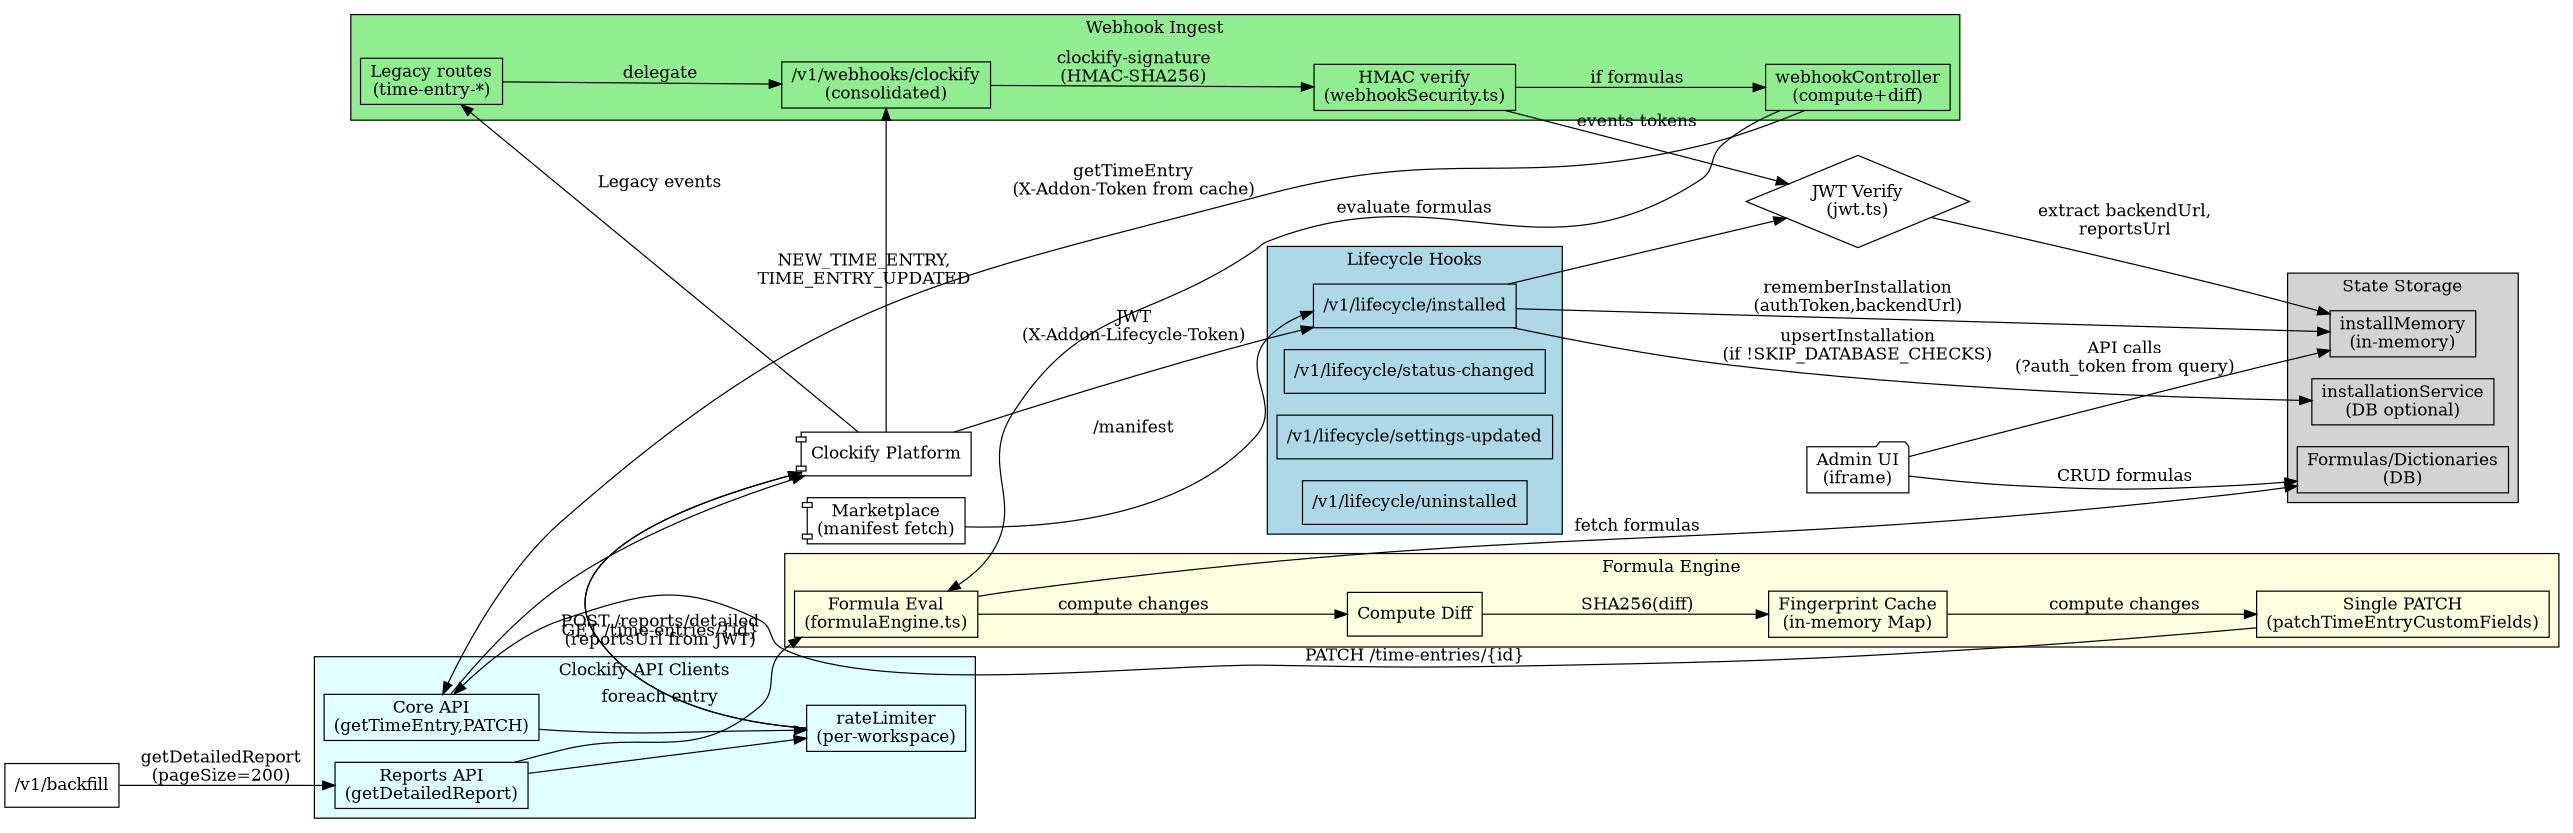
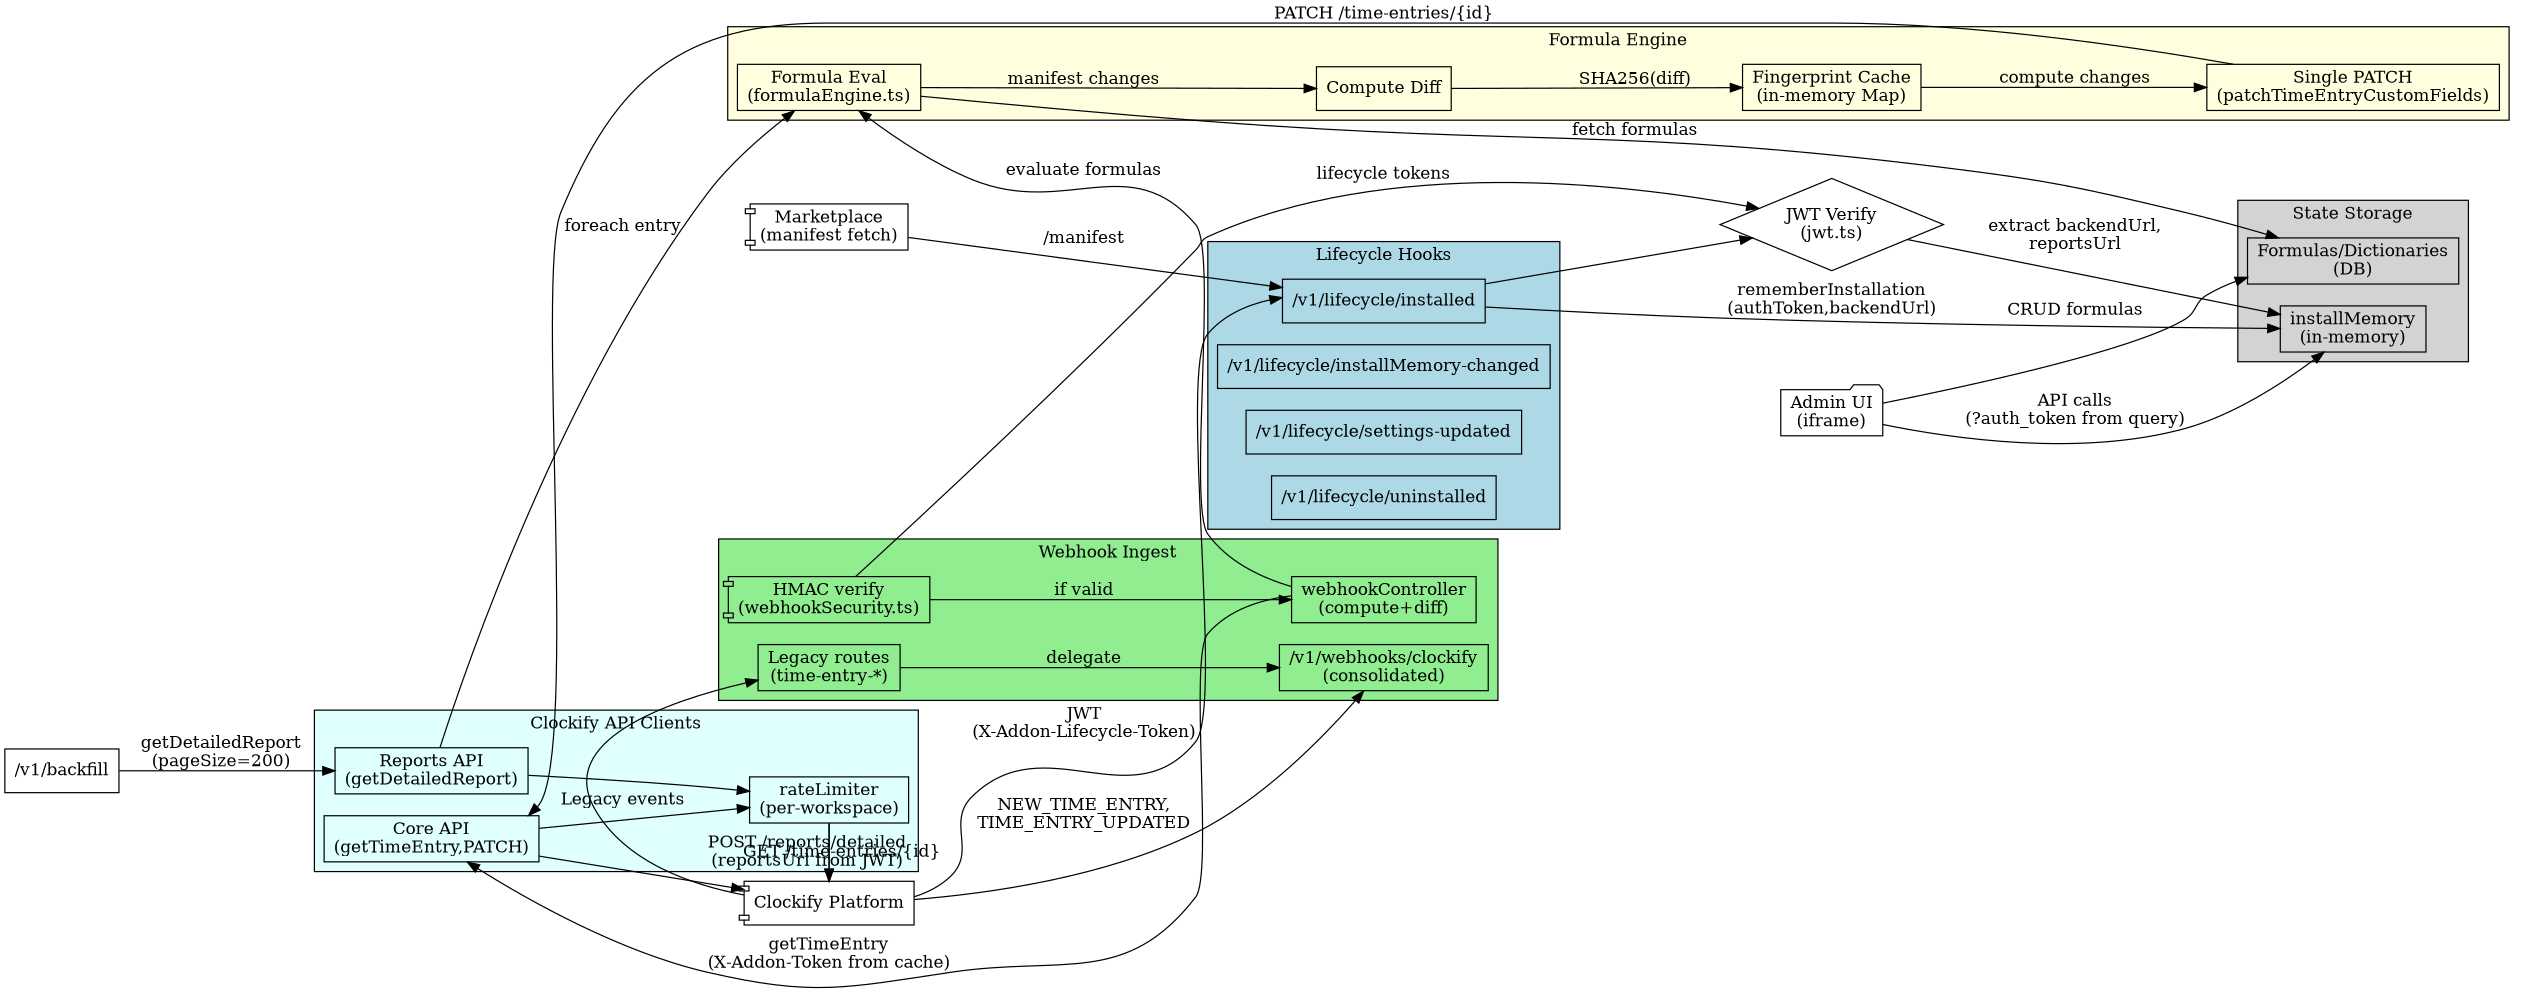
  digraph {
    rankdir=LR
    node [shape=box]
    n1 [label="Clockify Platform" shape=component]
    n2 [label="Marketplace\n(manifest fetch)" shape=component]
    n3 [label="/v1/lifecycle/installed"]
-   n4 [label="/v1/lifecycle/status-changed"]
+   n4 [label="/v1/lifecycle/installMemory-changed"]
    n5 [label="/v1/lifecycle/settings-updated"]
    n6 [label="/v1/lifecycle/uninstalled"]
    n7 [label="/v1/webhooks/clockify\n(consolidated)"]
    n8 [label="Legacy routes\n(time-entry-*)"]
-   n9 [label="HMAC verify\n(webhookSecurity.ts)"]
+   n9 [label="HMAC verify\n(webhookSecurity.ts)" shape=component]
    n10 [label="webhookController\n(compute+diff)"]
    n11 [label="Formula Eval\n(formulaEngine.ts)"]
    n12 [label="Compute Diff"]
    n13 [label="Fingerprint Cache\n(in-memory Map)"]
    n14 [label="Single PATCH\n(patchTimeEntryCustomFields)"]
    n15 [label="installMemory\n(in-memory)"]
-   n16 [label="installationService\n(DB optional)"]
    n17 [label="Formulas/Dictionaries\n(DB)"]
    n18 [label="Core API\n(getTimeEntry,PATCH)"]
    n19 [label="Reports API\n(getDetailedReport)"]
    n20 [label="rateLimiter\n(per-workspace)"]
    n21 [label="JWT Verify\n(jwt.ts)" shape=diamond]
    n22 [label="Admin UI\n(iframe)" shape=folder]
    n23 [label="/v1/backfill"]
    subgraph sub_1 {
      rank=same
      n1
      n2
    }
    subgraph cluster_2 {
      bgcolor=lightblue
      label="Lifecycle Hooks"
      n3
      n4
      n5
      n6
    }
    subgraph cluster_3 {
      bgcolor=lightgreen
      label="Webhook Ingest"
      n7
      n8
      n9
      n10
    }
    subgraph cluster_4 {
      bgcolor=lightyellow
      label="Formula Engine"
      n11
      n12
      n13
      n14
    }
    subgraph cluster_5 {
      bgcolor=lightgray
      label="State Storage"
      n15
-     n16
      n17
    }
    subgraph cluster_6 {
      bgcolor=lightcyan
      label="Clockify API Clients"
      n18
      n19
      n20
    }
    n1 -> n3 [label="JWT\n(X-Addon-Lifecycle-Token)"]
    n1 -> n7 [label="NEW_TIME_ENTRY,\nTIME_ENTRY_UPDATED"]
    n1 -> n8 [label="Legacy events"]
    n2 -> n3 [label="/manifest"]
    n3 -> n15 [label="rememberInstallation\n(authToken,backendUrl)"]
-   n3 -> n16 [label="upsertInstallation\n(if !SKIP_DATABASE_CHECKS)"]
    n3 -> n21
-   n7 -> n9 [label="clockify-signature\n(HMAC-SHA256)"]
    n8 -> n7 [label=delegate]
-   n9 -> n10 [label="if formulas"]
-   n9 -> n21 [label="events tokens"]
+   n9 -> n10 [label="if valid"]
+   n9 -> n21 [label="lifecycle tokens"]
    n10 -> n11 [label="evaluate formulas"]
    n10 -> n18 [label="getTimeEntry\n(X-Addon-Token from cache)"]
-   n11 -> n12 [label="compute changes"]
+   n11 -> n12 [label="manifest changes"]
    n11 -> n17 [label="fetch formulas"]
    n12 -> n13 [label="SHA256(diff)"]
    n13 -> n14 [label="compute changes"]
    n14 -> n18 [label="PATCH /time-entries/{id}"]
    n18 -> n1
    n18 -> n20
    n19 -> n11 [label="foreach entry"]
    n19 -> n20
    n20 -> n1 [label="GET /time-entries/{id}"]
    n20 -> n1 [label="POST /reports/detailed\n(reportsUrl from JWT)"]
    n21 -> n15 [label="extract backendUrl,\nreportsUrl"]
    n22 -> n15 [label="API calls\n(?auth_token from query)"]
    n22 -> n17 [label="CRUD formulas"]
    n23 -> n19 [label="getDetailedReport\n(pageSize=200)"]
  }
